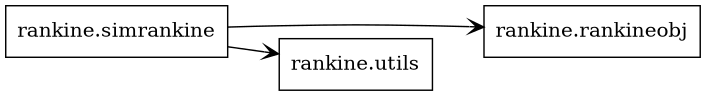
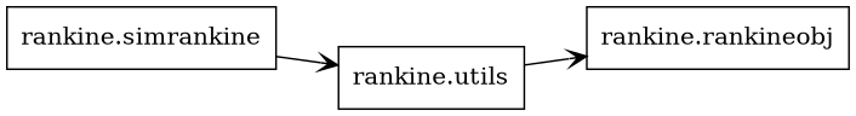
  digraph {
    rankdir=LR
    node [color=black shape=box style=solid]
    edge [arrowhead=open arrowtail=none]
    n1 [label="rankine.rankineobj"]
    n2 [label="rankine.simrankine"]
    n3 [label="rankine.utils"]
-   n2 -> n1
+   n3 -> n1
    n2 -> n3
  }
